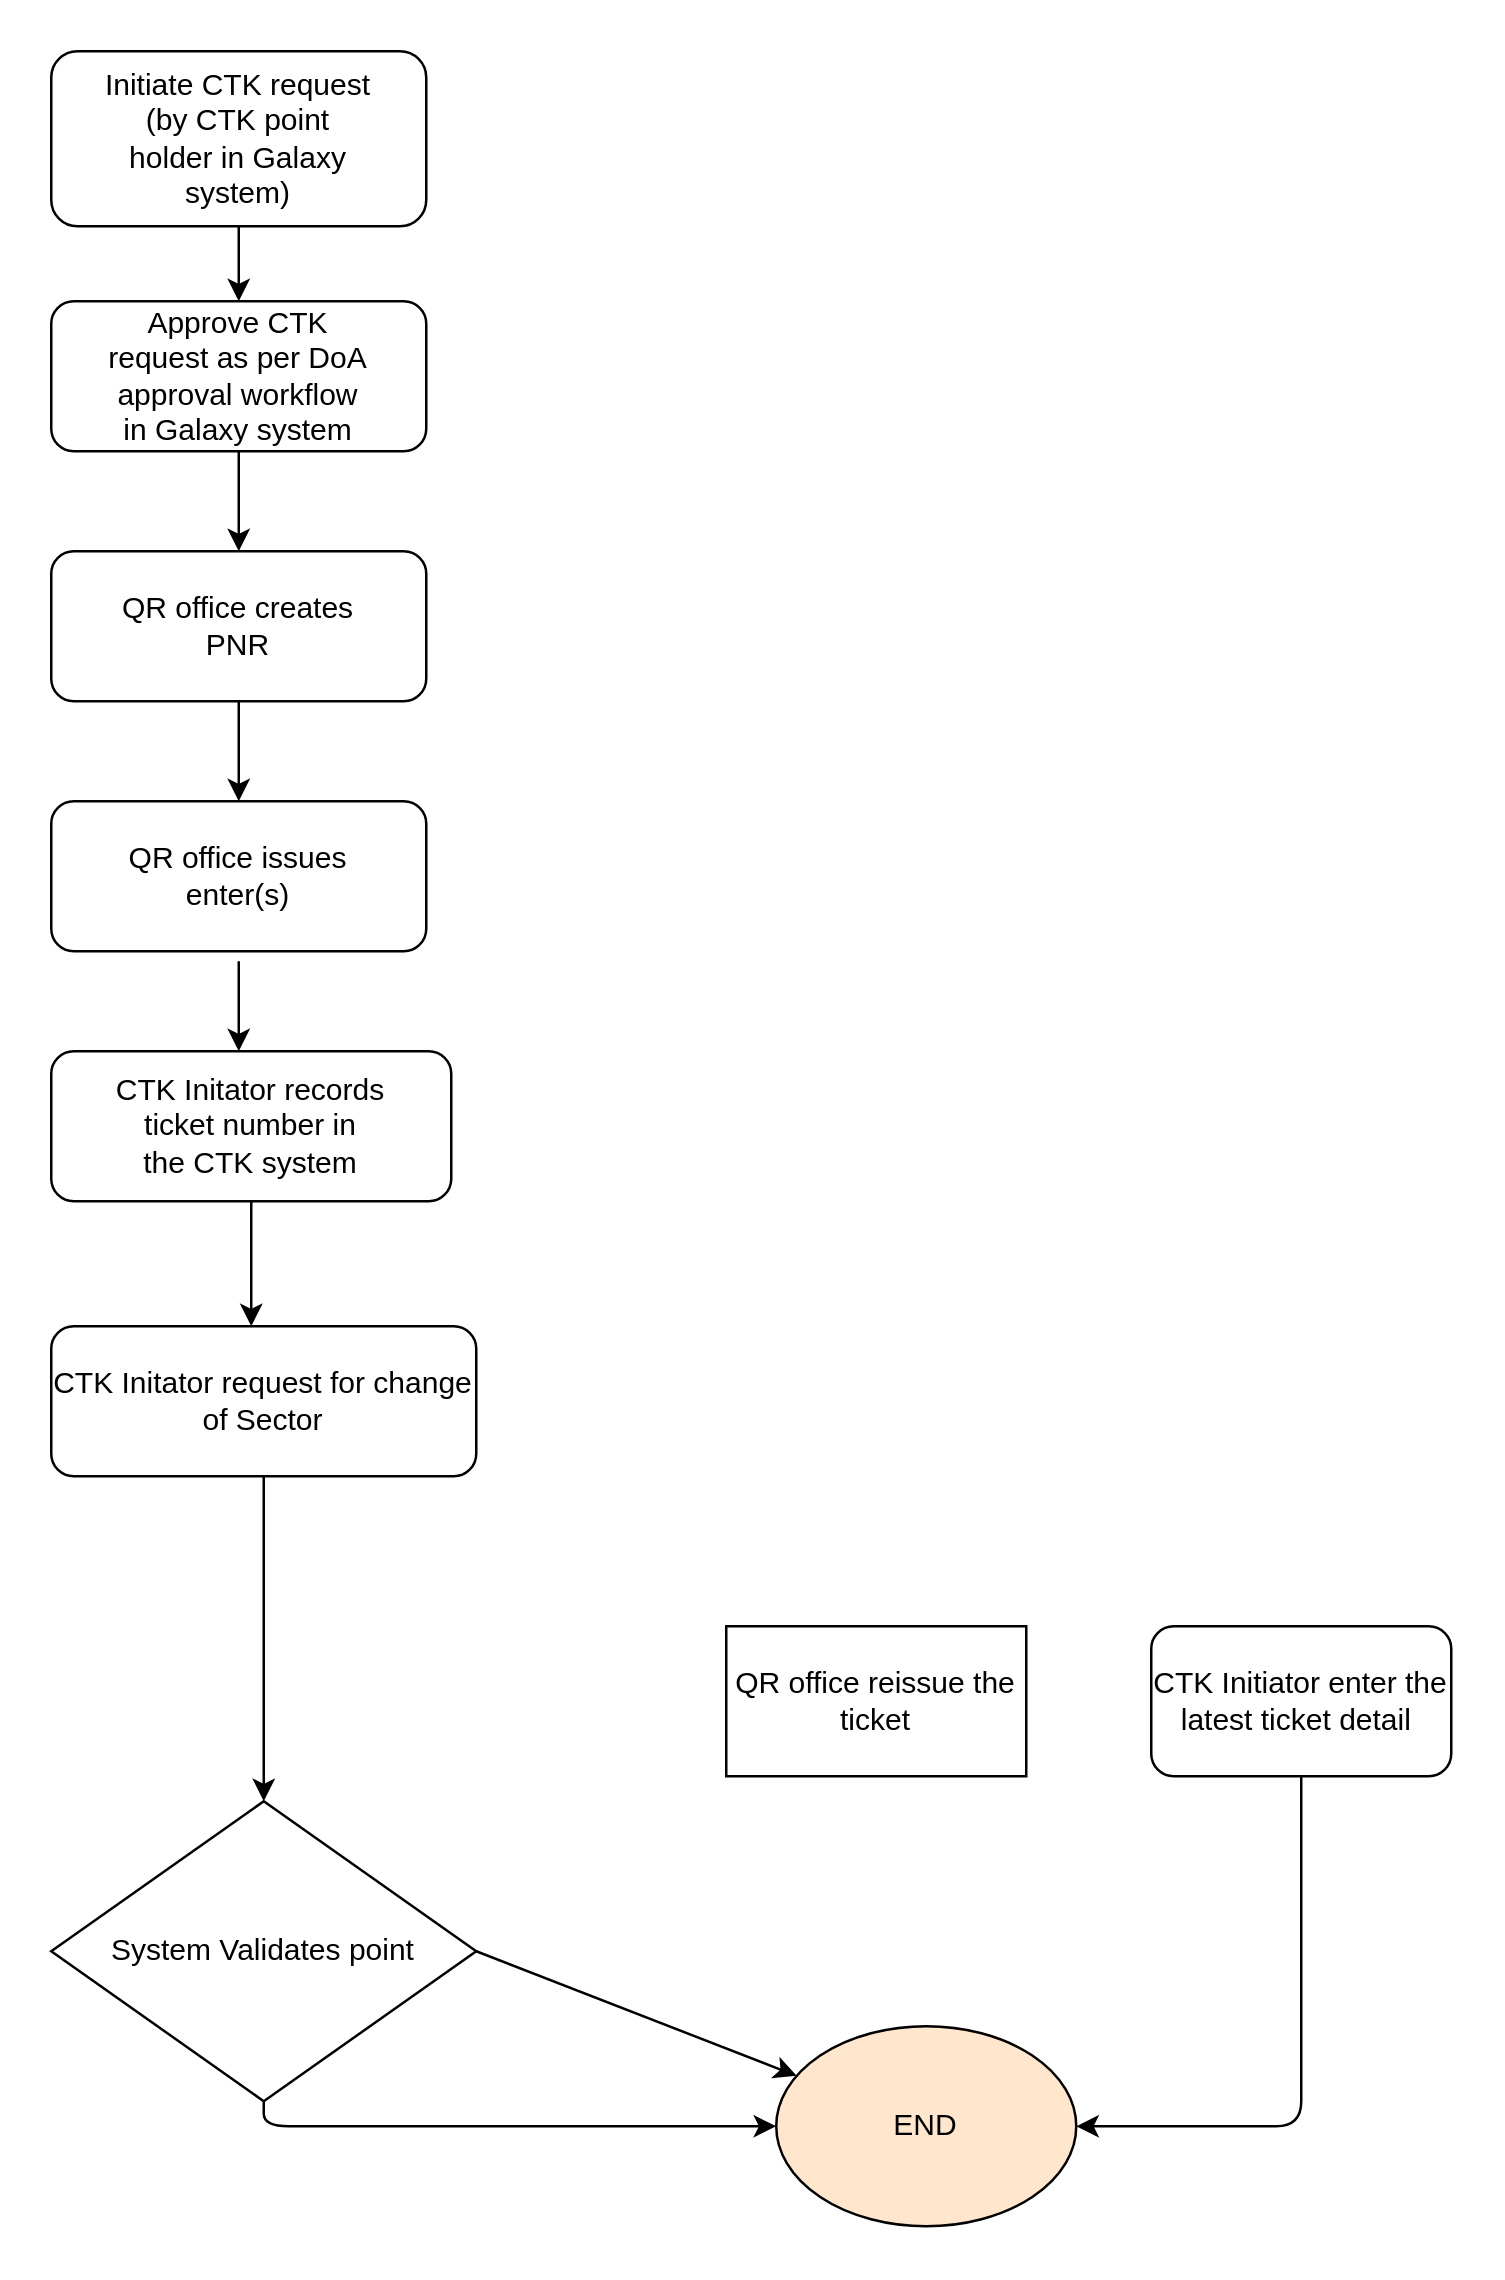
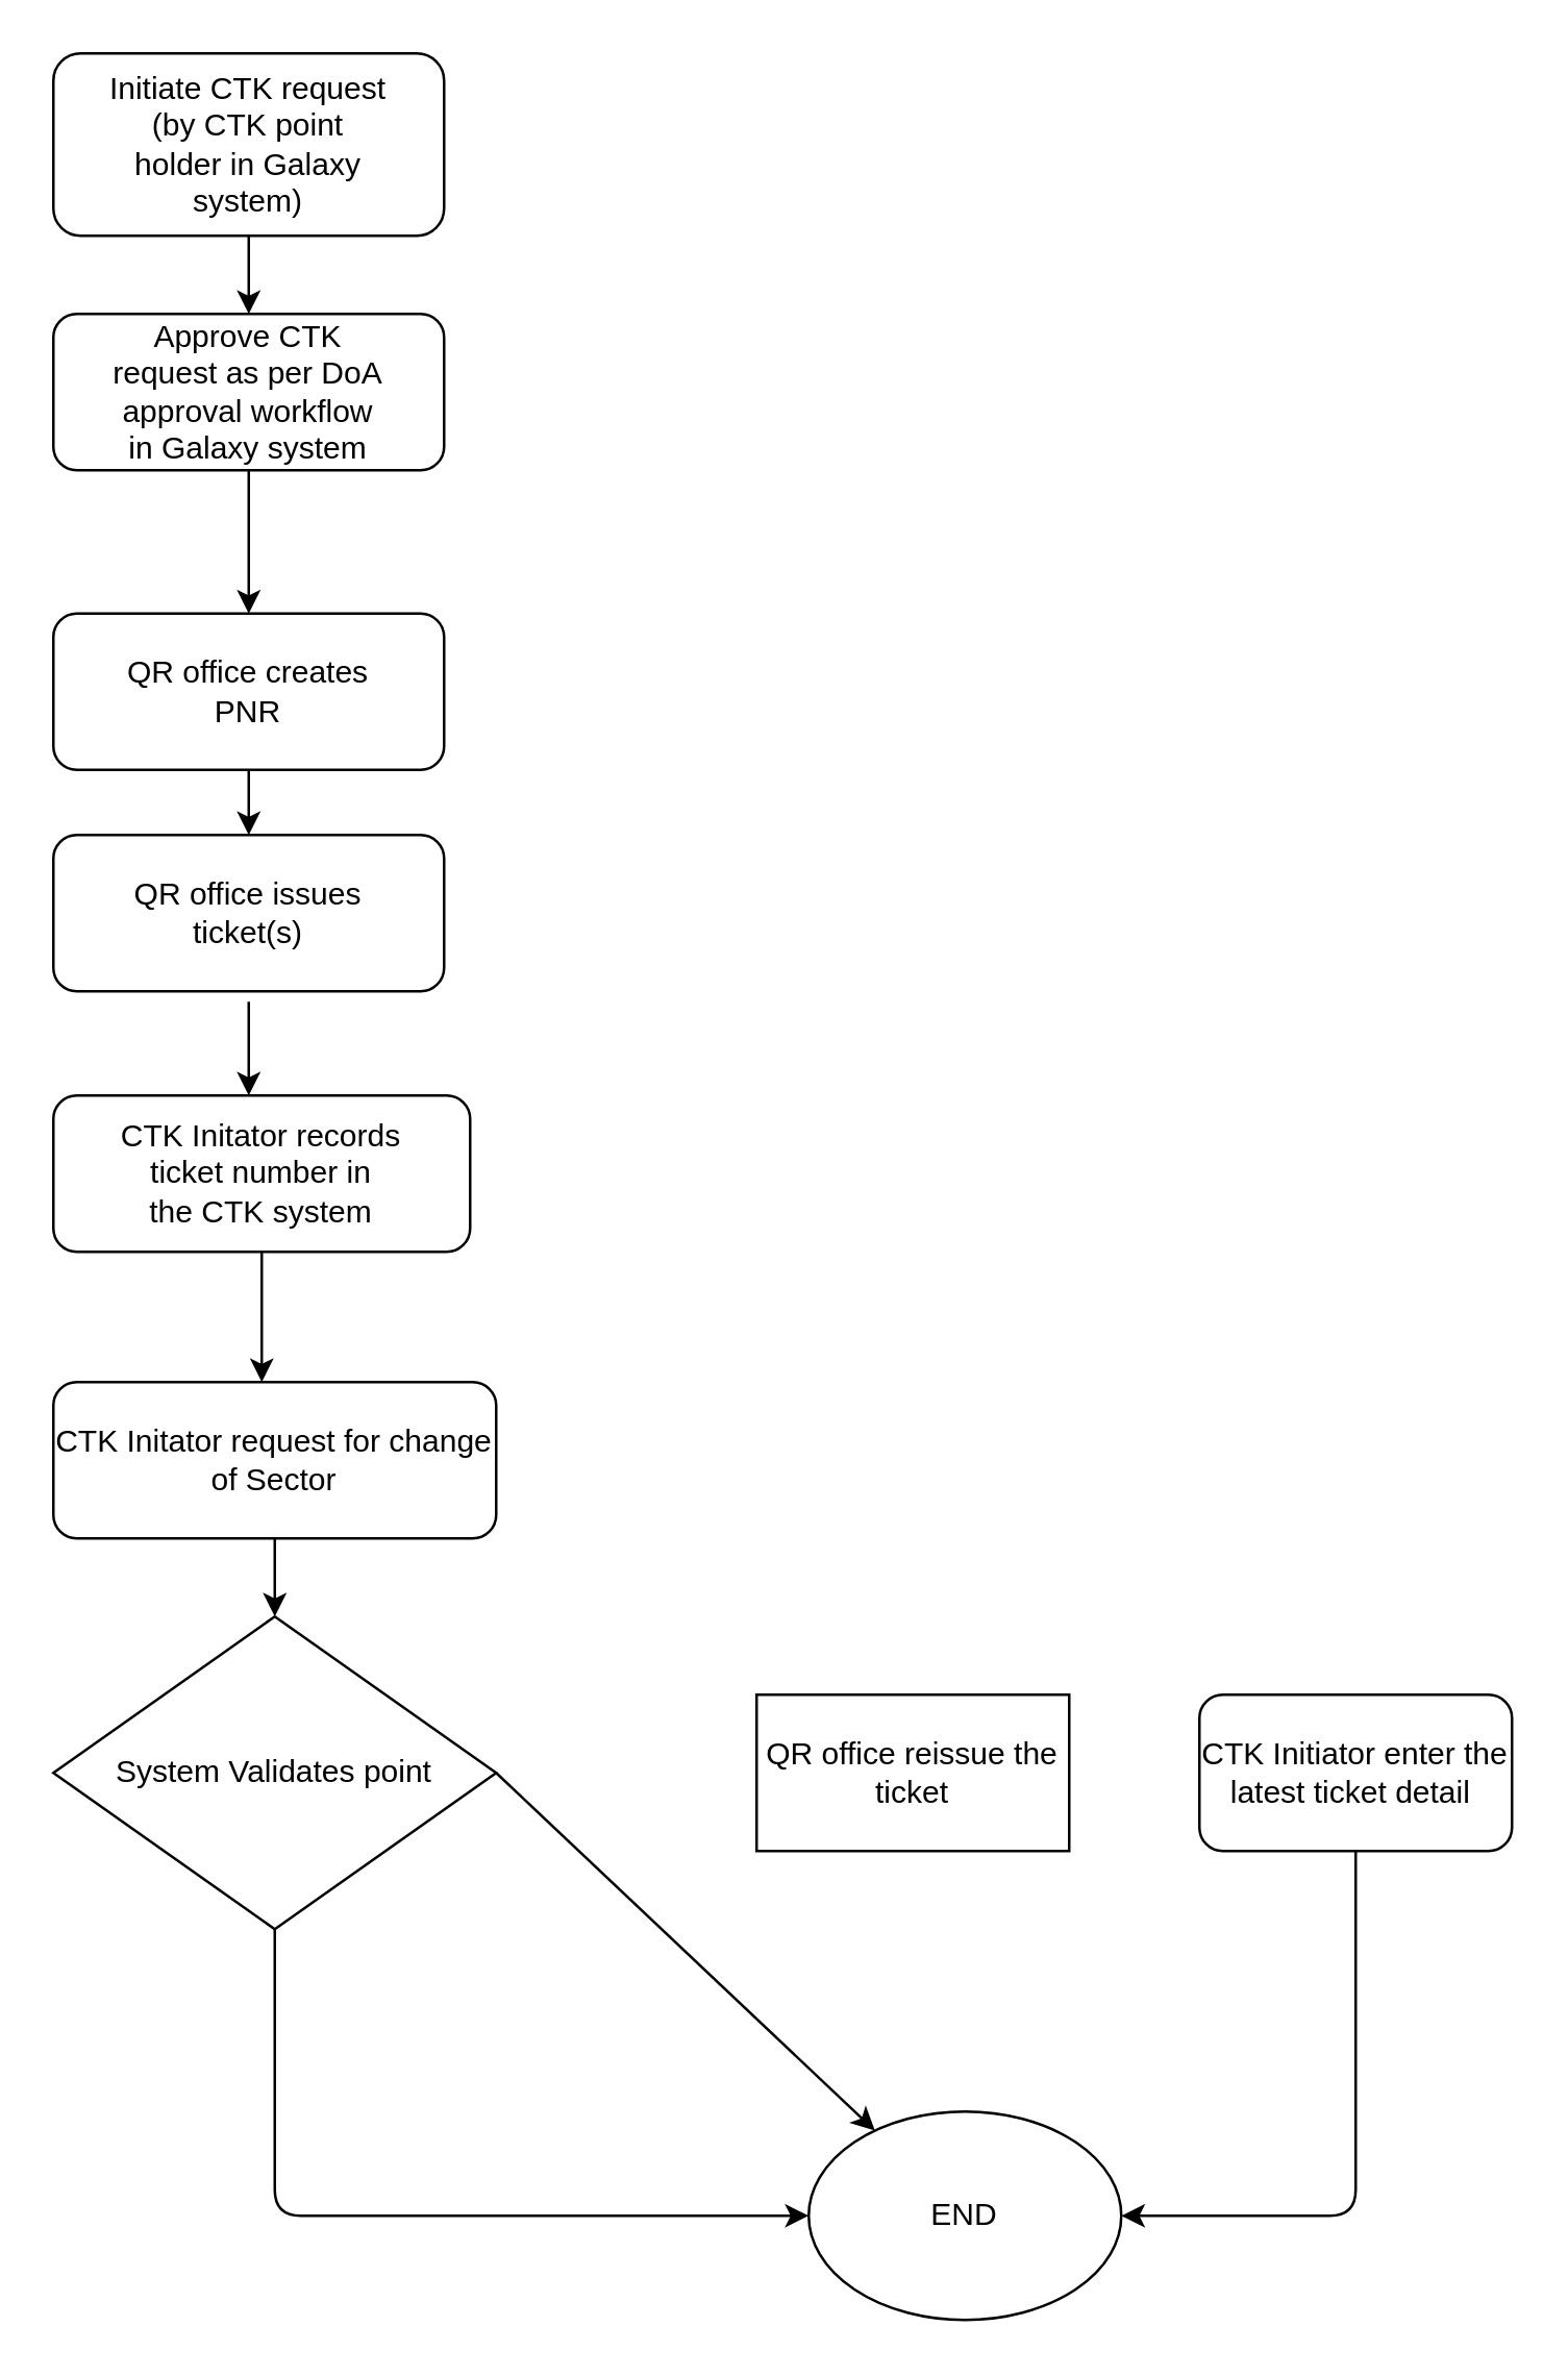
  <mxCell id="0" />
  <mxCell id="1" parent="0" />
  <mxCell id="2" value="&lt;div&gt;Initiate CTK request&lt;/div&gt;&lt;div&gt;(by CTK point&lt;/div&gt;&lt;div&gt;holder in Galaxy&lt;/div&gt;&lt;div&gt;system)&lt;/div&gt;" style="rounded=1;whiteSpace=wrap;html=1;fontSize=12;glass=0;strokeWidth=1;shadow=0;" parent="1" vertex="1"><mxGeometry x="20" y="20" width="150" height="70" as="geometry" /></mxCell>
  <mxCell id="3" style="edgeStyle=orthogonalEdgeStyle;rounded=0;orthogonalLoop=1;jettySize=auto;html=1;exitX=0.5;exitY=1;exitDx=0;exitDy=0;entryX=0.5;entryY=0;entryDx=0;entryDy=0;" parent="1" source="4" target="6" edge="1"><mxGeometry relative="1" as="geometry" /></mxCell>
  <mxCell id="4" value="Approve CTK&#10;request as per DoA&#10;approval workflow&#10;in Galaxy system" style="rounded=1;whiteSpace=wrap;html=1;" parent="1" vertex="1"><mxGeometry x="20" y="120" width="150" height="60" as="geometry" /></mxCell>
  <mxCell id="5" value="" style="endArrow=classic;html=1;exitX=0.5;exitY=1;exitDx=0;exitDy=0;entryX=0.5;entryY=0;entryDx=0;entryDy=0;" parent="1" source="2" target="4" edge="1"><mxGeometry width="50" height="50" relative="1" as="geometry"><mxPoint x="210" y="420" as="sourcePoint" /><mxPoint x="260" y="370" as="targetPoint" /></mxGeometry></mxCell>
- <mxCell id="6" value="QR office creates&#10;PNR" style="rounded=1;whiteSpace=wrap;html=1;" parent="1" vertex="1"><mxGeometry x="20" y="220" width="150" height="60" as="geometry" /></mxCell>
- <mxCell id="7" value="QR office issues&#10;enter(s)" style="rounded=1;whiteSpace=wrap;html=1;" parent="1" vertex="1"><mxGeometry x="20" y="320" width="150" height="60" as="geometry" /></mxCell>
+ <mxCell id="6" value="QR office creates&#10;PNR" style="rounded=1;whiteSpace=wrap;html=1;" parent="1" vertex="1"><mxGeometry x="20" y="235" width="150" height="60" as="geometry" /></mxCell>
+ <mxCell id="7" value="QR office issues&#10;ticket(s)" style="rounded=1;whiteSpace=wrap;html=1;" parent="1" vertex="1"><mxGeometry x="20" y="320" width="150" height="60" as="geometry" /></mxCell>
  <mxCell id="8" value="" style="endArrow=classic;html=1;exitX=0.5;exitY=1;exitDx=0;exitDy=0;" parent="1" source="6" target="7" edge="1"><mxGeometry width="50" height="50" relative="1" as="geometry"><mxPoint x="210" y="420" as="sourcePoint" /><mxPoint x="260" y="370" as="targetPoint" /></mxGeometry></mxCell>
  <mxCell id="9" value="CTK Initator records&#10;ticket number in&#10;the CTK system" style="rounded=1;whiteSpace=wrap;html=1;" parent="1" vertex="1"><mxGeometry x="20" y="420" width="160" height="60" as="geometry" /></mxCell>
  <mxCell id="10" value="" style="endArrow=classic;html=1;" parent="1" edge="1"><mxGeometry width="50" height="50" relative="1" as="geometry"><mxPoint x="95" y="384" as="sourcePoint" /><mxPoint x="95" y="420" as="targetPoint" /></mxGeometry></mxCell>
  <mxCell id="11" value="CTK Initator request for change of Sector" style="rounded=1;whiteSpace=wrap;html=1;" parent="1" vertex="1"><mxGeometry x="20" y="530" width="170" height="60" as="geometry" /></mxCell>
  <mxCell id="12" value="" style="endArrow=classic;html=1;exitX=0.5;exitY=1;exitDx=0;exitDy=0;" parent="1" source="9" edge="1"><mxGeometry width="50" height="50" relative="1" as="geometry"><mxPoint x="210" y="410" as="sourcePoint" /><mxPoint x="100" y="530" as="targetPoint" /></mxGeometry></mxCell>
- <mxCell id="13" value="System Validates point" style="rhombus;whiteSpace=wrap;html=1;" parent="1" vertex="1"><mxGeometry x="20" y="720" width="170" height="120" as="geometry" /></mxCell>
+ <mxCell id="13" value="System Validates point" style="rhombus;whiteSpace=wrap;html=1;" parent="1" vertex="1"><mxGeometry x="20" y="620" width="170" height="120" as="geometry" /></mxCell>
  <mxCell id="14" value="QR office reissue the ticket" style="whiteSpace=wrap;html=1;rounded=0;" parent="1" vertex="1"><mxGeometry x="290" y="650" width="120" height="60" as="geometry" /></mxCell>
  <mxCell id="15" value="" style="endArrow=classic;html=1;exitX=1;exitY=0.5;exitDx=0;exitDy=0;" parent="1" source="13" target="18" edge="1"><mxGeometry width="50" height="50" relative="1" as="geometry"><mxPoint x="450" y="520" as="sourcePoint" /><mxPoint x="500" y="470" as="targetPoint" /></mxGeometry></mxCell>
  <mxCell id="16" value="CTK Initiator enter the latest ticket detail&amp;nbsp;" style="rounded=1;whiteSpace=wrap;html=1;" parent="1" vertex="1"><mxGeometry x="460" y="650" width="120" height="60" as="geometry" /></mxCell>
  <mxCell id="17" value="" style="endArrow=classic;html=1;exitX=0.5;exitY=1;exitDx=0;exitDy=0;entryX=0.5;entryY=0;entryDx=0;entryDy=0;" parent="1" source="11" target="13" edge="1"><mxGeometry width="50" height="50" relative="1" as="geometry"><mxPoint x="450" y="510" as="sourcePoint" /><mxPoint x="500" y="460" as="targetPoint" /></mxGeometry></mxCell>
- <mxCell id="18" value="END" style="ellipse;whiteSpace=wrap;html=1;fillColor=#ffe6cc;" parent="1" vertex="1"><mxGeometry x="310" y="810" width="120" height="80" as="geometry" /></mxCell>
+ <mxCell id="18" value="END" style="ellipse;whiteSpace=wrap;html=1;" parent="1" vertex="1"><mxGeometry x="310" y="810" width="120" height="80" as="geometry" /></mxCell>
  <mxCell id="19" value="" style="endArrow=classic;html=1;exitX=0.5;exitY=1;exitDx=0;exitDy=0;" parent="1" source="13" edge="1"><mxGeometry width="50" height="50" relative="1" as="geometry"><mxPoint x="450" y="510" as="sourcePoint" /><mxPoint x="310" y="850" as="targetPoint" /><Array as="points"><mxPoint x="105" y="850" /></Array></mxGeometry></mxCell>
  <mxCell id="20" value="" style="endArrow=classic;html=1;exitX=0.5;exitY=1;exitDx=0;exitDy=0;entryX=1;entryY=0.5;entryDx=0;entryDy=0;" parent="1" source="16" target="18" edge="1"><mxGeometry width="50" height="50" relative="1" as="geometry"><mxPoint x="450" y="510" as="sourcePoint" /><mxPoint x="500" y="460" as="targetPoint" /><Array as="points"><mxPoint x="520" y="850" /></Array></mxGeometry></mxCell>
